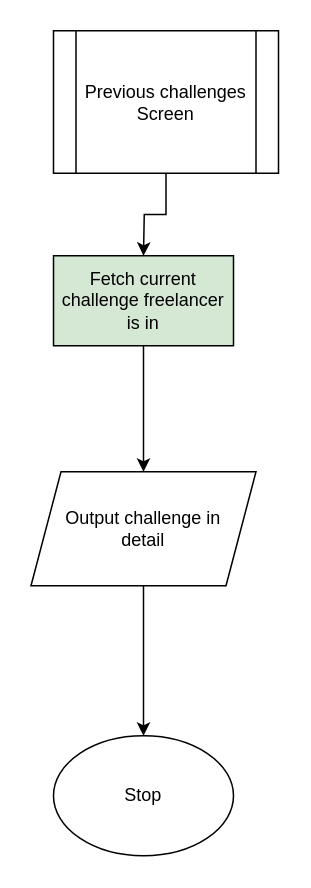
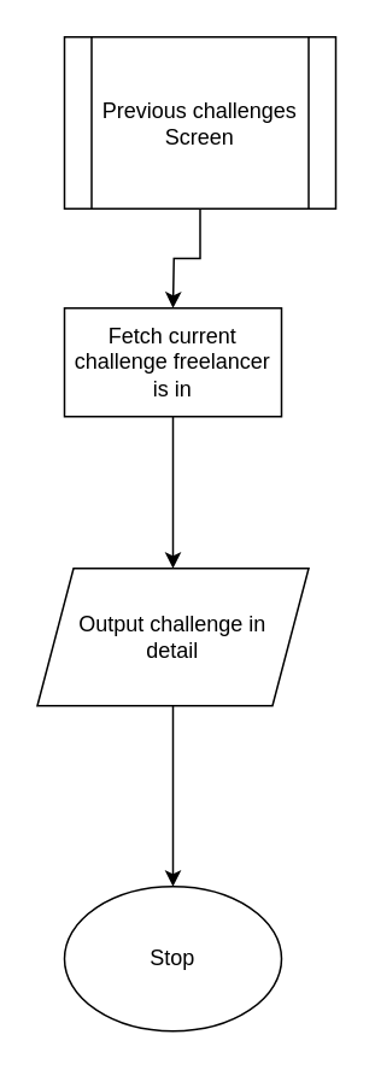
  <mxCell id="0" />
  <mxCell id="1" parent="0" />
  <mxCell id="2" style="edgeStyle=orthogonalEdgeStyle;rounded=0;orthogonalLoop=1;jettySize=auto;html=1;exitX=0.5;exitY=1;exitDx=0;exitDy=0;entryX=0.5;entryY=0;entryDx=0;entryDy=0;" parent="1" source="3" edge="1"><mxGeometry relative="1" as="geometry"><mxPoint x="95" y="170" as="targetPoint" /></mxGeometry></mxCell>
  <mxCell id="3" value="Previous challenges Screen" style="shape=process;whiteSpace=wrap;html=1;backgroundOutline=1;" parent="1" vertex="1"><mxGeometry x="35" y="20" width="150" height="95" as="geometry" /></mxCell>
  <mxCell id="4" style="edgeStyle=orthogonalEdgeStyle;rounded=0;orthogonalLoop=1;jettySize=auto;html=1;exitX=0.5;exitY=1;exitDx=0;exitDy=0;entryX=0.5;entryY=0;entryDx=0;entryDy=0;" edge="1" parent="1" source="5" target="7"><mxGeometry relative="1" as="geometry" /></mxCell>
- <mxCell id="5" value="Fetch current challenge freelancer is in" style="rounded=0;whiteSpace=wrap;html=1;fillColor=#d5e8d4;" vertex="1" parent="1"><mxGeometry x="35" y="170" width="120" height="60" as="geometry" /></mxCell>
+ <mxCell id="5" value="Fetch current challenge freelancer is in" style="rounded=0;whiteSpace=wrap;html=1;" vertex="1" parent="1"><mxGeometry x="35" y="170" width="120" height="60" as="geometry" /></mxCell>
  <mxCell id="6" style="edgeStyle=orthogonalEdgeStyle;rounded=0;orthogonalLoop=1;jettySize=auto;html=1;exitX=0.5;exitY=1;exitDx=0;exitDy=0;entryX=0.5;entryY=0;entryDx=0;entryDy=0;" edge="1" parent="1" source="7" target="8"><mxGeometry relative="1" as="geometry" /></mxCell>
  <mxCell id="7" value="Output challenge in&lt;br&gt;detail" style="shape=parallelogram;perimeter=parallelogramPerimeter;whiteSpace=wrap;html=1;fixedSize=1;" vertex="1" parent="1"><mxGeometry x="20" y="314" width="150" height="76" as="geometry" /></mxCell>
  <mxCell id="8" value="Stop" style="ellipse;whiteSpace=wrap;html=1;" vertex="1" parent="1"><mxGeometry x="35" y="490" width="120" height="80" as="geometry" /></mxCell>
